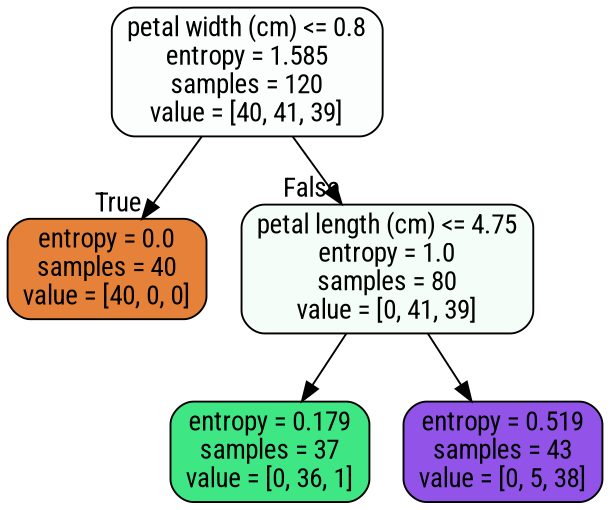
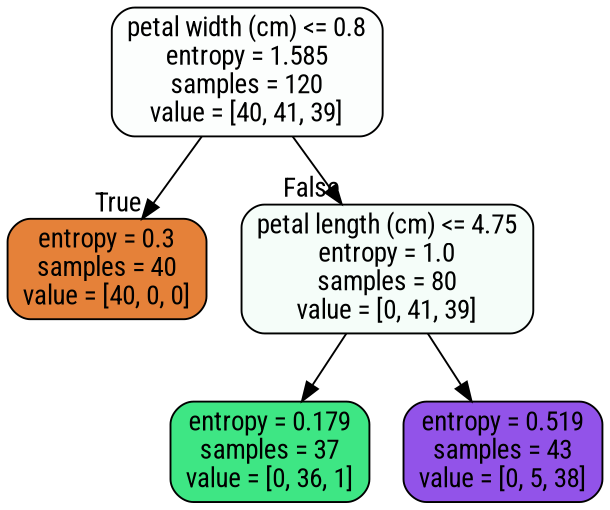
  digraph {
    fontname="Roboto Condensed"
    node [color=black fontname="Roboto Condensed" shape=box style="filled, rounded"]
    edge [fontname="Roboto Condensed"]
    n1 [fillcolor="#39e58103" label="petal width (cm) <= 0.8\nentropy = 1.585\nsamples = 120\nvalue = [40, 41, 39]"]
-   n2 [fillcolor="#e58139ff" label="entropy = 0.0\nsamples = 40\nvalue = [40, 0, 0]"]
+   n2 [fillcolor="#e58139ff" label="entropy = 0.3\nsamples = 40\nvalue = [40, 0, 0]"]
    n3 [fillcolor="#39e5810c" label="petal length (cm) <= 4.75\nentropy = 1.0\nsamples = 80\nvalue = [0, 41, 39]"]
    n4 [fillcolor="#39e581f8" label="entropy = 0.179\nsamples = 37\nvalue = [0, 36, 1]"]
    n5 [fillcolor="#8139e5dd" label="entropy = 0.519\nsamples = 43\nvalue = [0, 5, 38]"]
    n1 -> n2 [headlabel=True labelangle=45 labeldistance=2.5]
    n1 -> n3 [headlabel=False labelangle=-45 labeldistance=2.5]
    n3 -> n4
    n3 -> n5
  }
